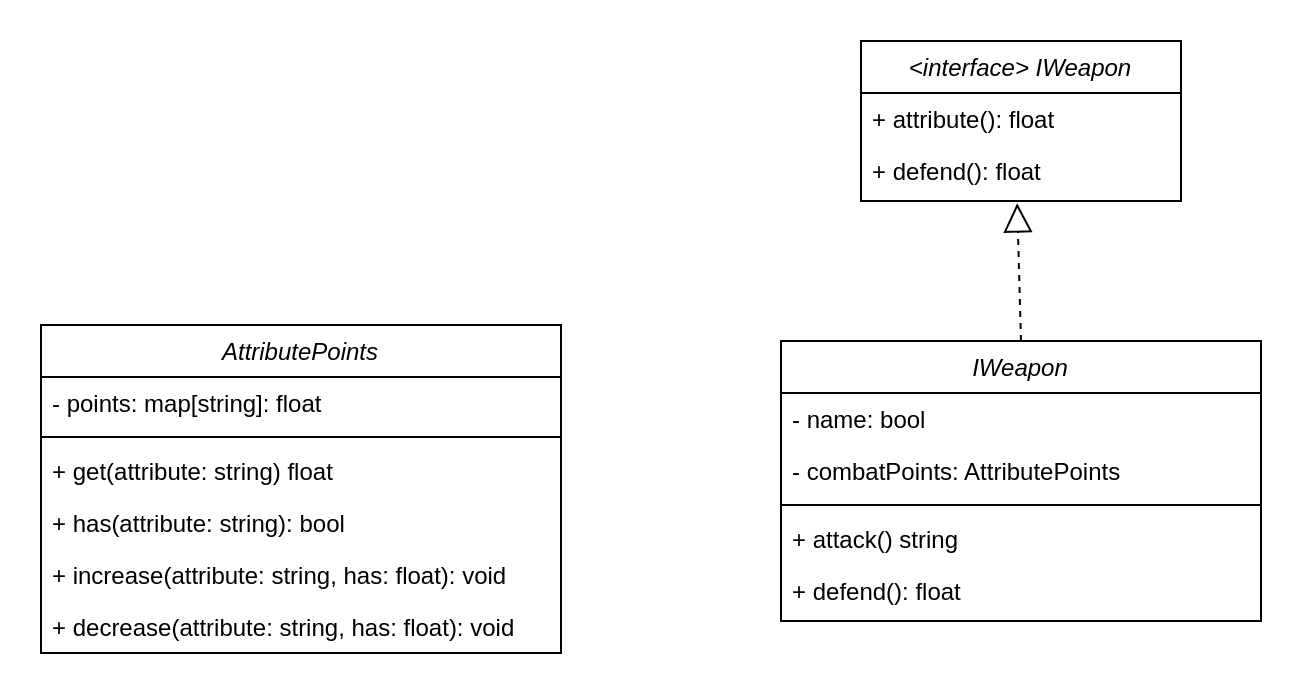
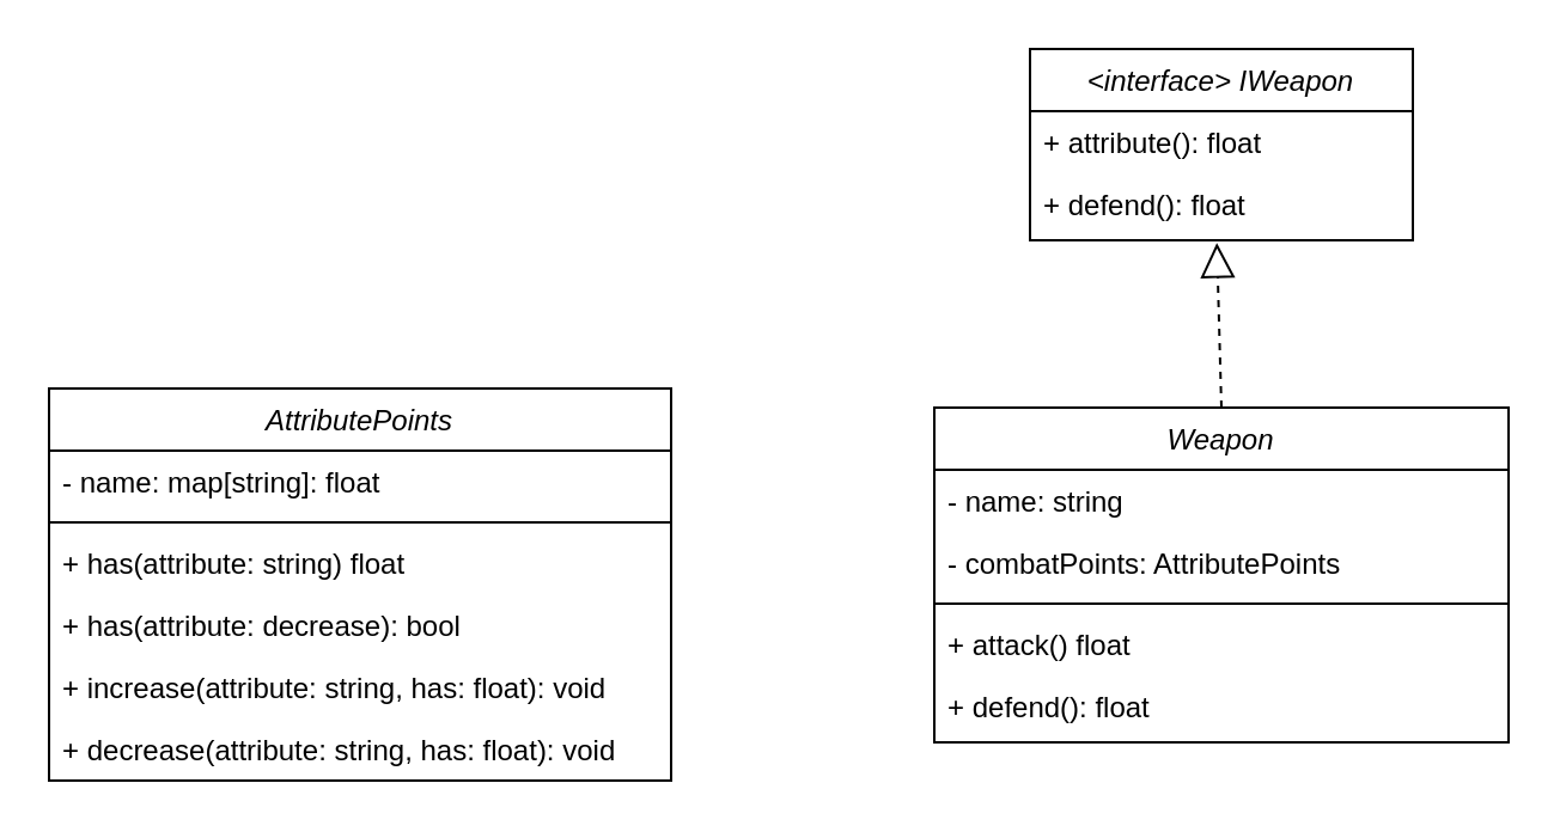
  <mxCell id="0" />
  <mxCell id="1" parent="0" />
  <mxCell id="2" value="&lt;interface&gt; IWeapon" style="swimlane;fontStyle=2;align=center;verticalAlign=top;childLayout=stackLayout;horizontal=1;startSize=26;horizontalStack=0;resizeParent=1;resizeLast=0;collapsible=1;marginBottom=0;rounded=0;shadow=0;strokeWidth=1;" parent="1" vertex="1"><mxGeometry x="430" y="20" width="160" height="80" as="geometry"><mxRectangle x="230" y="140" width="160" height="26" as="alternateBounds" /></mxGeometry></mxCell>
  <mxCell id="3" value="+ attribute(): float" style="text;align=left;verticalAlign=top;spacingLeft=4;spacingRight=4;overflow=hidden;rotatable=0;points=[[0,0.5],[1,0.5]];portConstraint=eastwest;" parent="2" vertex="1"><mxGeometry y="26" width="160" height="26" as="geometry" /></mxCell>
  <mxCell id="4" value="+ defend(): float" style="text;align=left;verticalAlign=top;spacingLeft=4;spacingRight=4;overflow=hidden;rotatable=0;points=[[0,0.5],[1,0.5]];portConstraint=eastwest;" parent="2" vertex="1"><mxGeometry y="52" width="160" height="26" as="geometry" /></mxCell>
  <mxCell id="5" value="AttributePoints" style="swimlane;fontStyle=2;align=center;verticalAlign=top;childLayout=stackLayout;horizontal=1;startSize=26;horizontalStack=0;resizeParent=1;resizeLast=0;collapsible=1;marginBottom=0;rounded=0;shadow=0;strokeWidth=1;" parent="1" vertex="1"><mxGeometry x="20" y="162" width="260" height="164" as="geometry"><mxRectangle x="230" y="140" width="160" height="26" as="alternateBounds" /></mxGeometry></mxCell>
- <mxCell id="6" value="- points: map[string]: float" style="text;align=left;verticalAlign=top;spacingLeft=4;spacingRight=4;overflow=hidden;rotatable=0;points=[[0,0.5],[1,0.5]];portConstraint=eastwest;" parent="5" vertex="1"><mxGeometry y="26" width="260" height="26" as="geometry" /></mxCell>
+ <mxCell id="6" value="- name: map[string]: float" style="text;align=left;verticalAlign=top;spacingLeft=4;spacingRight=4;overflow=hidden;rotatable=0;points=[[0,0.5],[1,0.5]];portConstraint=eastwest;" parent="5" vertex="1"><mxGeometry y="26" width="260" height="26" as="geometry" /></mxCell>
  <mxCell id="7" value="" style="line;html=1;strokeWidth=1;align=left;verticalAlign=middle;spacingTop=-1;spacingLeft=3;spacingRight=3;rotatable=0;labelPosition=right;points=[];portConstraint=eastwest;" parent="5" vertex="1"><mxGeometry y="52" width="260" height="8" as="geometry" /></mxCell>
- <mxCell id="8" value="+ get(attribute: string) float" style="text;align=left;verticalAlign=top;spacingLeft=4;spacingRight=4;overflow=hidden;rotatable=0;points=[[0,0.5],[1,0.5]];portConstraint=eastwest;" parent="5" vertex="1"><mxGeometry y="60" width="260" height="26" as="geometry" /></mxCell>
- <mxCell id="9" value="+ has(attribute: string): bool" style="text;align=left;verticalAlign=top;spacingLeft=4;spacingRight=4;overflow=hidden;rotatable=0;points=[[0,0.5],[1,0.5]];portConstraint=eastwest;" parent="5" vertex="1"><mxGeometry y="86" width="260" height="26" as="geometry" /></mxCell>
+ <mxCell id="8" value="+ has(attribute: string) float" style="text;align=left;verticalAlign=top;spacingLeft=4;spacingRight=4;overflow=hidden;rotatable=0;points=[[0,0.5],[1,0.5]];portConstraint=eastwest;" parent="5" vertex="1"><mxGeometry y="60" width="260" height="26" as="geometry" /></mxCell>
+ <mxCell id="9" value="+ has(attribute: decrease): bool" style="text;align=left;verticalAlign=top;spacingLeft=4;spacingRight=4;overflow=hidden;rotatable=0;points=[[0,0.5],[1,0.5]];portConstraint=eastwest;" parent="5" vertex="1"><mxGeometry y="86" width="260" height="26" as="geometry" /></mxCell>
  <mxCell id="10" value="+ increase(attribute: string, has: float): void" style="text;align=left;verticalAlign=top;spacingLeft=4;spacingRight=4;overflow=hidden;rotatable=0;points=[[0,0.5],[1,0.5]];portConstraint=eastwest;" parent="5" vertex="1"><mxGeometry y="112" width="260" height="26" as="geometry" /></mxCell>
  <mxCell id="11" value="+ decrease(attribute: string, has: float): void" style="text;align=left;verticalAlign=top;spacingLeft=4;spacingRight=4;overflow=hidden;rotatable=0;points=[[0,0.5],[1,0.5]];portConstraint=eastwest;" parent="5" vertex="1"><mxGeometry y="138" width="260" height="26" as="geometry" /></mxCell>
- <mxCell id="12" value="IWeapon" style="swimlane;fontStyle=2;align=center;verticalAlign=top;childLayout=stackLayout;horizontal=1;startSize=26;horizontalStack=0;resizeParent=1;resizeLast=0;collapsible=1;marginBottom=0;rounded=0;shadow=0;strokeWidth=1;" parent="1" vertex="1"><mxGeometry x="390" y="170" width="240" height="140" as="geometry"><mxRectangle x="230" y="140" width="160" height="26" as="alternateBounds" /></mxGeometry></mxCell>
- <mxCell id="13" value="- name: bool" style="text;align=left;verticalAlign=top;spacingLeft=4;spacingRight=4;overflow=hidden;rotatable=0;points=[[0,0.5],[1,0.5]];portConstraint=eastwest;" parent="12" vertex="1"><mxGeometry y="26" width="240" height="26" as="geometry" /></mxCell>
+ <mxCell id="12" value="Weapon" style="swimlane;fontStyle=2;align=center;verticalAlign=top;childLayout=stackLayout;horizontal=1;startSize=26;horizontalStack=0;resizeParent=1;resizeLast=0;collapsible=1;marginBottom=0;rounded=0;shadow=0;strokeWidth=1;" parent="1" vertex="1"><mxGeometry x="390" y="170" width="240" height="140" as="geometry"><mxRectangle x="230" y="140" width="160" height="26" as="alternateBounds" /></mxGeometry></mxCell>
+ <mxCell id="13" value="- name: string" style="text;align=left;verticalAlign=top;spacingLeft=4;spacingRight=4;overflow=hidden;rotatable=0;points=[[0,0.5],[1,0.5]];portConstraint=eastwest;" parent="12" vertex="1"><mxGeometry y="26" width="240" height="26" as="geometry" /></mxCell>
  <mxCell id="14" value="- combatPoints: AttributePoints" style="text;align=left;verticalAlign=top;spacingLeft=4;spacingRight=4;overflow=hidden;rotatable=0;points=[[0,0.5],[1,0.5]];portConstraint=eastwest;" parent="12" vertex="1"><mxGeometry y="52" width="240" height="26" as="geometry" /></mxCell>
  <mxCell id="15" value="" style="line;html=1;strokeWidth=1;align=left;verticalAlign=middle;spacingTop=-1;spacingLeft=3;spacingRight=3;rotatable=0;labelPosition=right;points=[];portConstraint=eastwest;" parent="12" vertex="1"><mxGeometry y="78" width="240" height="8" as="geometry" /></mxCell>
- <mxCell id="16" value="+ attack() string" style="text;align=left;verticalAlign=top;spacingLeft=4;spacingRight=4;overflow=hidden;rotatable=0;points=[[0,0.5],[1,0.5]];portConstraint=eastwest;" parent="12" vertex="1"><mxGeometry y="86" width="240" height="26" as="geometry" /></mxCell>
+ <mxCell id="16" value="+ attack() float" style="text;align=left;verticalAlign=top;spacingLeft=4;spacingRight=4;overflow=hidden;rotatable=0;points=[[0,0.5],[1,0.5]];portConstraint=eastwest;" parent="12" vertex="1"><mxGeometry y="86" width="240" height="26" as="geometry" /></mxCell>
  <mxCell id="17" value="+ defend(): float" style="text;align=left;verticalAlign=top;spacingLeft=4;spacingRight=4;overflow=hidden;rotatable=0;points=[[0,0.5],[1,0.5]];portConstraint=eastwest;" parent="12" vertex="1"><mxGeometry y="112" width="240" height="26" as="geometry" /></mxCell>
  <mxCell id="18" value="" style="endArrow=block;dashed=1;endFill=0;endSize=12;html=1;rounded=0;entryX=0.488;entryY=1.122;entryDx=0;entryDy=0;entryPerimeter=0;exitX=0.5;exitY=0;exitDx=0;exitDy=0;" parent="1" source="12" target="4" edge="1"><mxGeometry width="160" relative="1" as="geometry"><mxPoint x="200" y="250" as="sourcePoint" /><mxPoint x="360" y="250" as="targetPoint" /></mxGeometry></mxCell>
